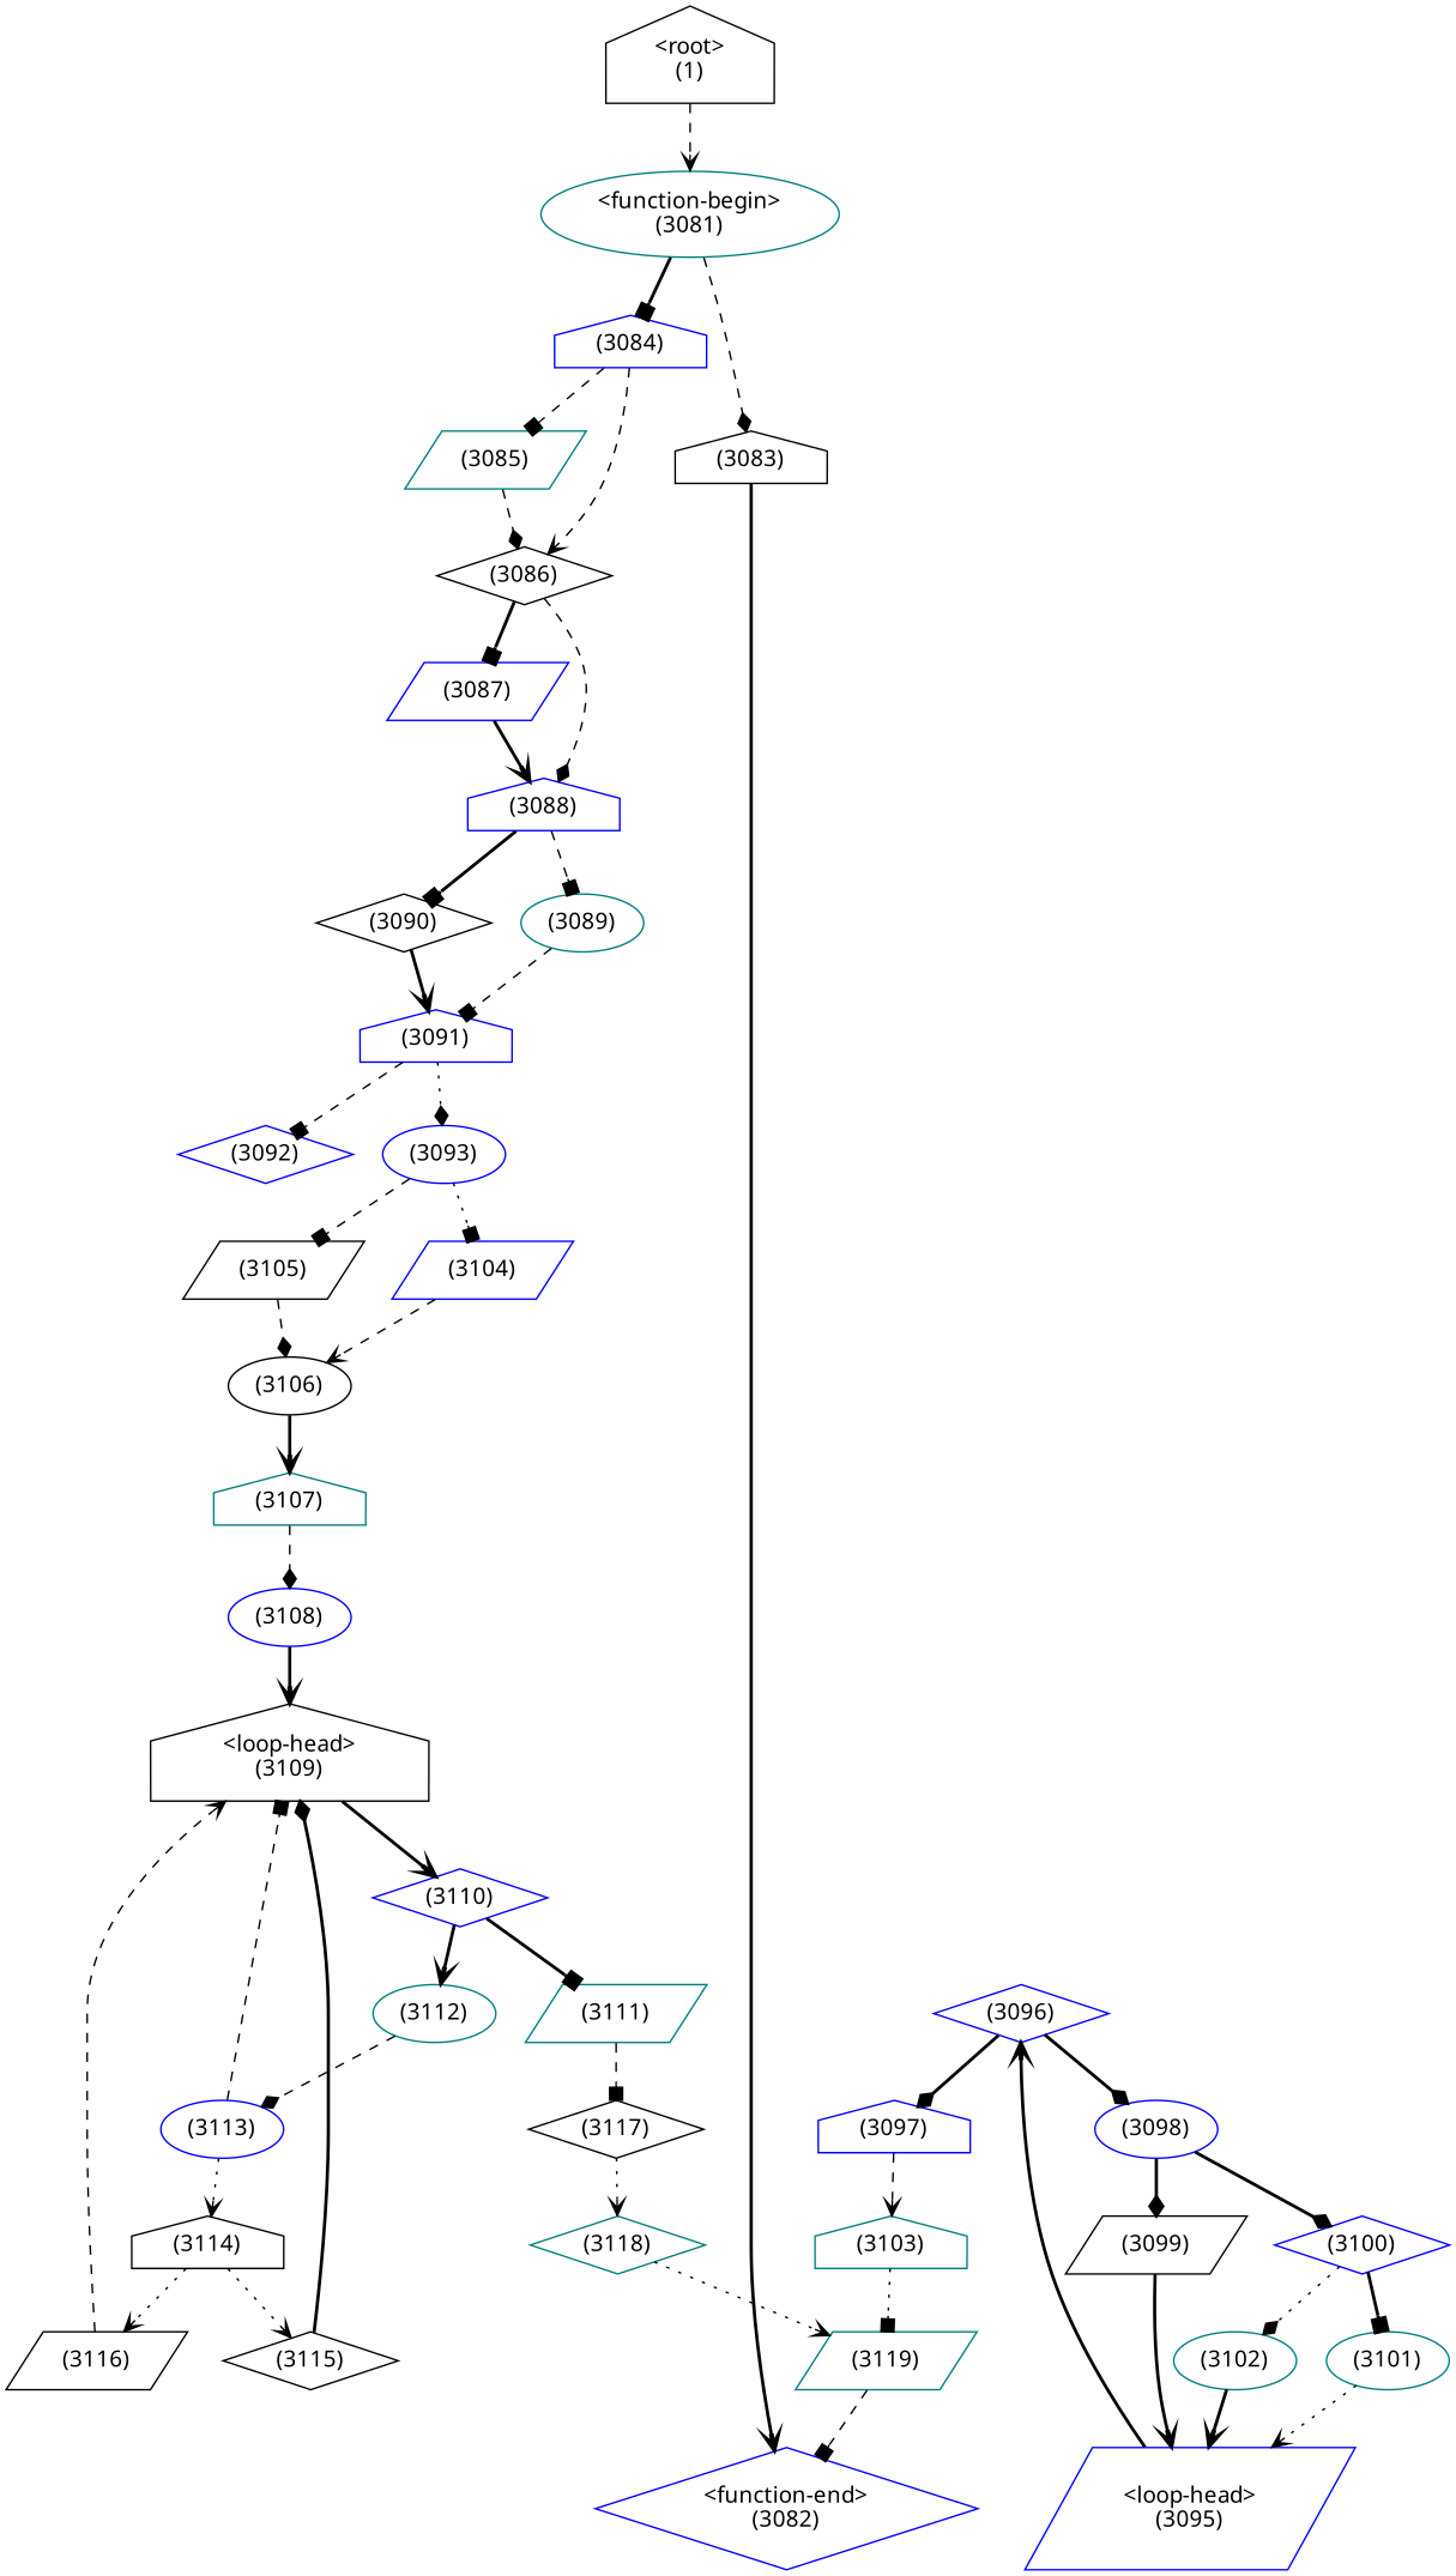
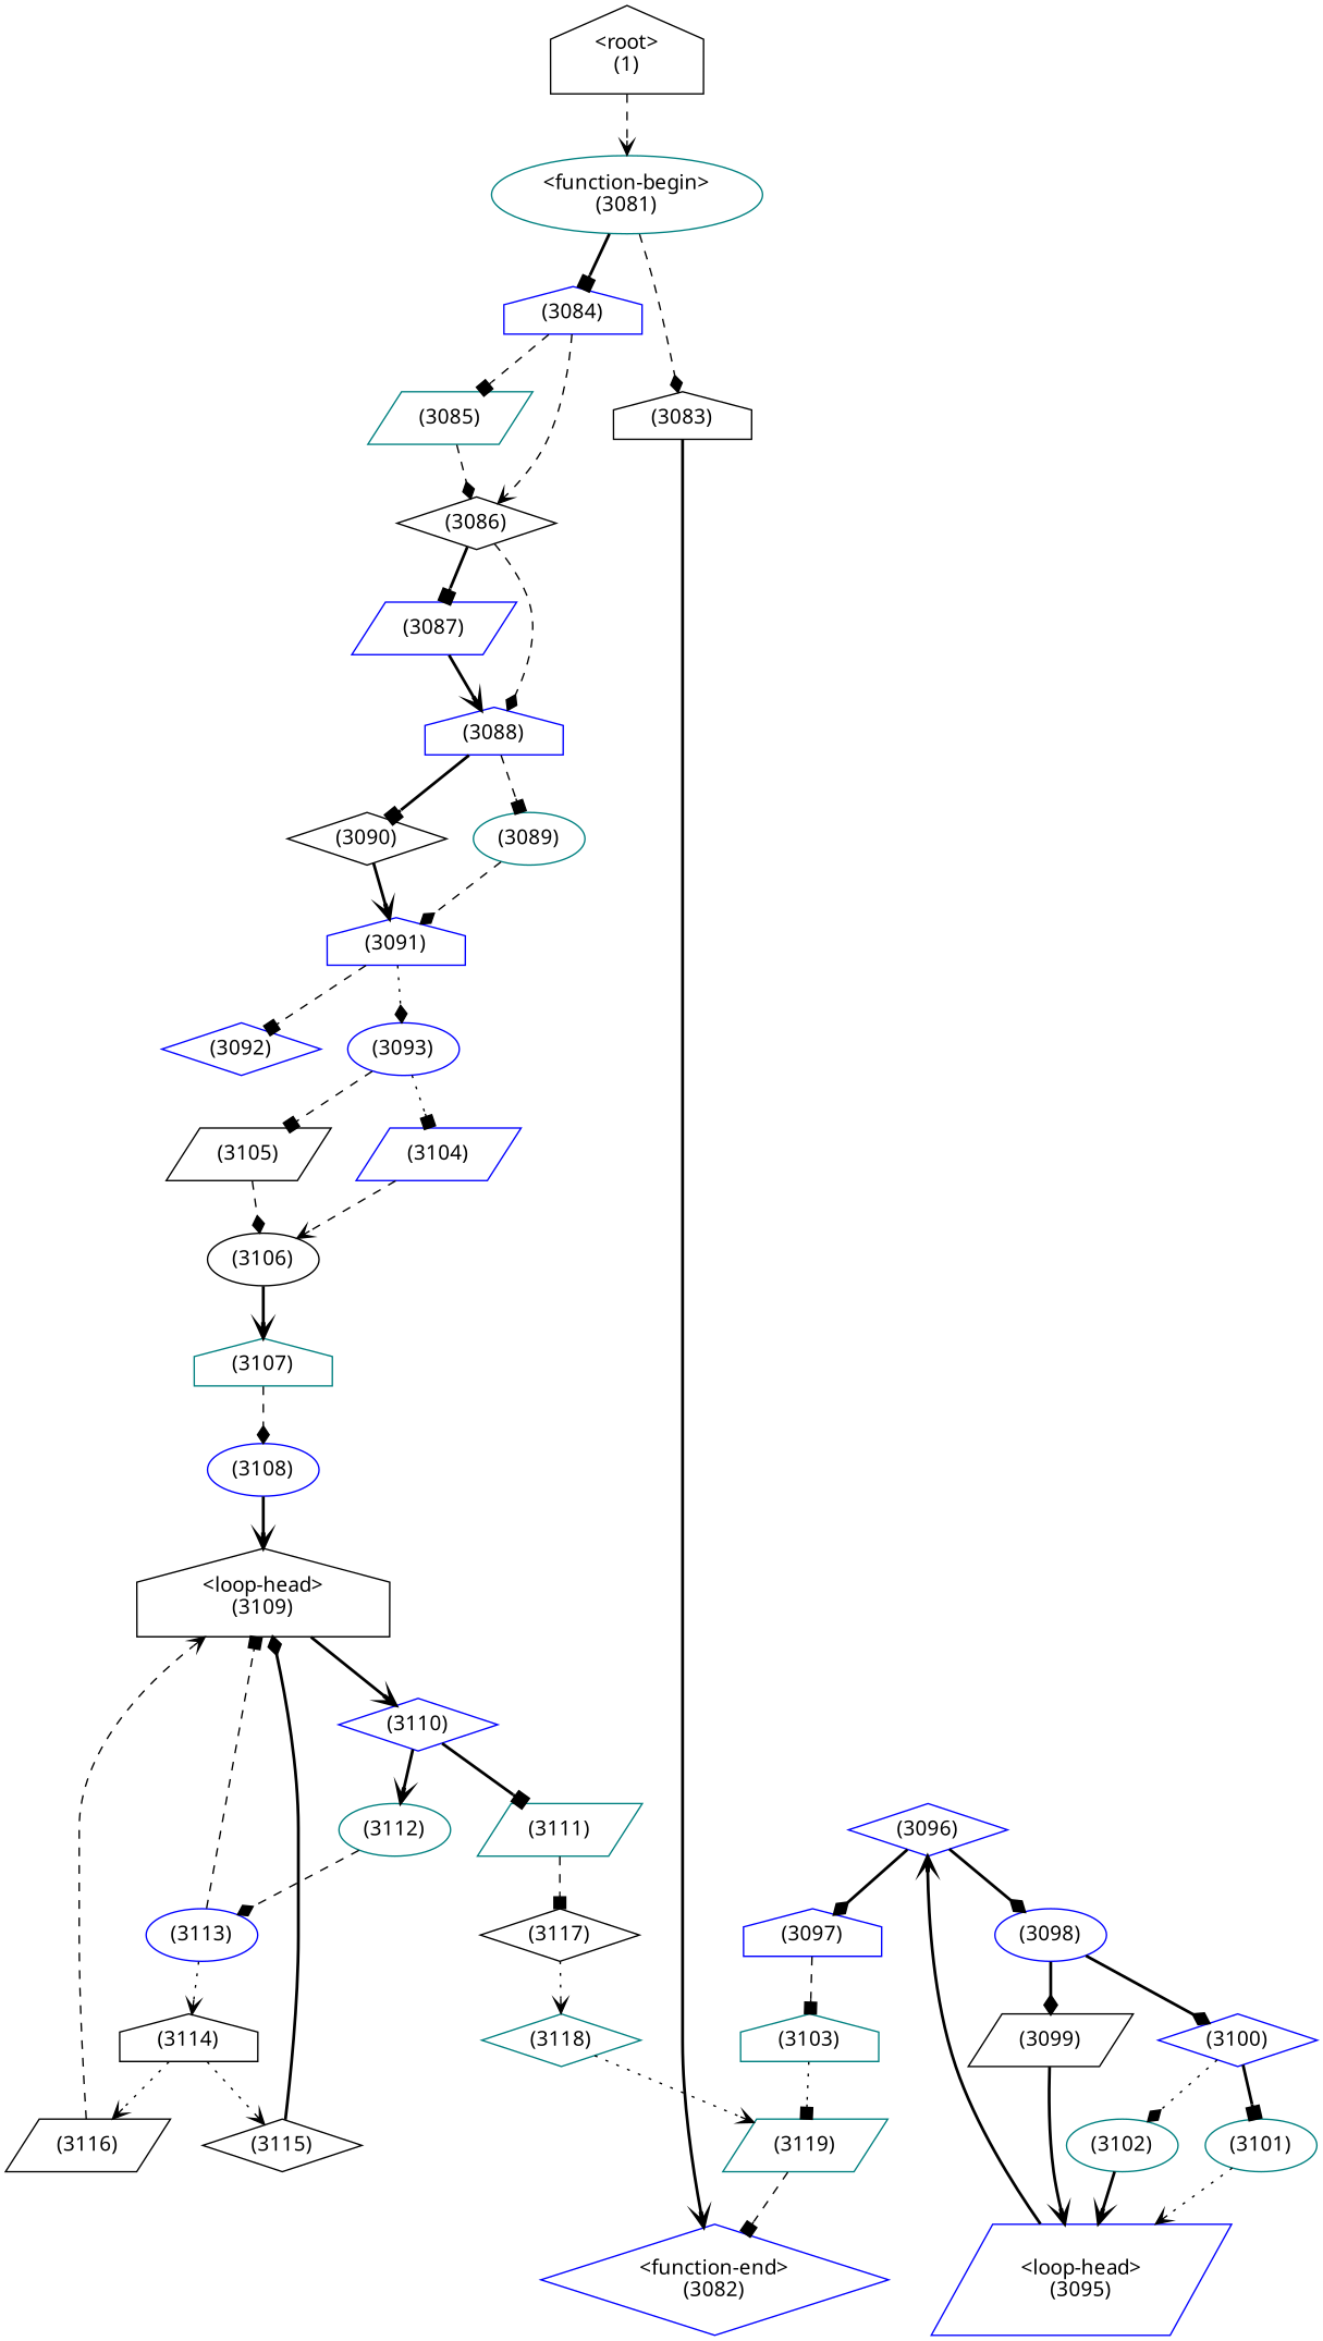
  digraph {
    fontname="Noto Sans"
    node [color=blue fontname="Noto Sans" shape=diamond]
    edge [arrowhead=vee fontname="Noto Sans" style=bold]
    n1 [color=teal label="(3119)" shape=parallelogram]
    n2 [label="<function-end>\n(3082)"]
    n3 [color=teal label="(3118)"]
    n4 [color=teal label="(3103)" shape=house]
    n5 [color=black label="(3117)"]
    n6 [color=teal label="(3111)" shape=parallelogram]
    n7 [color=black label="(3116)" shape=parallelogram]
    n8 [color=black label="<loop-head>\n(3109)" shape=house]
    n9 [label="(3110)"]
    n10 [color=black label="(3114)" shape=house]
    n11 [color=black label="(3115)"]
    n12 [color=teal label="(3112)" shape=ellipse]
    n13 [label="(3113)" shape=ellipse]
    n14 [label="(3108)" shape=ellipse]
    n15 [color=teal label="(3107)" shape=house]
    n16 [color=black label="(3106)" shape=ellipse]
    n17 [color=black label="(3105)" shape=parallelogram]
    n18 [label="(3104)" shape=parallelogram]
    n19 [label="(3093)" shape=ellipse]
    n20 [label="(3097)" shape=house]
    n21 [color=teal label="(3102)" shape=ellipse]
    n22 [label="<loop-head>\n(3095)" shape=parallelogram]
    n23 [label="(3096)"]
    n24 [label="(3100)"]
    n25 [color=teal label="(3101)" shape=ellipse]
    n26 [label="(3098)" shape=ellipse]
    n27 [color=black label="(3099)" shape=parallelogram]
    n28 [label="(3092)"]
    n29 [label="(3091)" shape=house]
    n30 [color=black label="(3090)"]
    n31 [color=teal label="(3089)" shape=ellipse]
    n32 [label="(3088)" shape=house]
    n33 [label="(3087)" shape=parallelogram]
    n34 [color=black label="(3086)"]
    n35 [color=teal label="(3085)" shape=parallelogram]
    n36 [label="(3084)" shape=house]
    n37 [color=teal label="<function-begin>\n(3081)" shape=ellipse]
    n38 [color=black label="(3083)" shape=house]
    n39 [color=black label="<root>\n(1)" shape=house]
    n1 -> n2 [arrowhead=box style=dashed]
    n3 -> n1 [style=dotted]
    n4 -> n1 [arrowhead=box style=dotted]
    n5 -> n3 [style=dotted]
    n6 -> n5 [arrowhead=box style=dashed]
    n7 -> n8 [style=dashed]
    n8 -> n9
    n9 -> n6 [arrowhead=box]
    n9 -> n12
    n10 -> n7 [style=dotted]
    n10 -> n11 [style=dotted]
    n11 -> n8 [arrowhead=diamond]
    n12 -> n13 [arrowhead=diamond style=dashed]
    n13 -> n8 [arrowhead=box style=dashed]
    n13 -> n10 [style=dotted]
    n14 -> n8
    n15 -> n14 [arrowhead=diamond style=dashed]
    n16 -> n15
    n17 -> n16 [arrowhead=diamond style=dashed]
    n18 -> n16 [style=dashed]
    n19 -> n17 [arrowhead=box style=dashed]
    n19 -> n18 [arrowhead=box style=dotted]
-   n20 -> n4 [style=dashed]
+   n20 -> n4 [arrowhead=box style=dashed]
    n21 -> n22
    n22 -> n23
    n23 -> n20 [arrowhead=diamond]
    n23 -> n26 [arrowhead=diamond]
    n24 -> n21 [arrowhead=diamond style=dotted]
    n24 -> n25 [arrowhead=box]
    n25 -> n22 [style=dotted]
    n26 -> n24 [arrowhead=diamond]
    n26 -> n27 [arrowhead=diamond]
    n27 -> n22
    n29 -> n19 [arrowhead=diamond style=dotted]
    n29 -> n28 [arrowhead=box style=dashed]
    n30 -> n29
-   n31 -> n29 [arrowhead=box style=dashed]
+   n31 -> n29 [arrowhead=diamond style=dashed]
    n32 -> n30 [arrowhead=box]
    n32 -> n31 [arrowhead=box style=dashed]
    n33 -> n32
    n34 -> n32 [arrowhead=diamond style=dashed]
    n34 -> n33 [arrowhead=box]
    n35 -> n34 [arrowhead=diamond style=dashed]
    n36 -> n34 [style=dashed]
    n36 -> n35 [arrowhead=box style=dashed]
    n37 -> n36 [arrowhead=box]
    n37 -> n38 [arrowhead=diamond style=dashed]
    n38 -> n2
    n39 -> n37 [style=dashed]
  }
